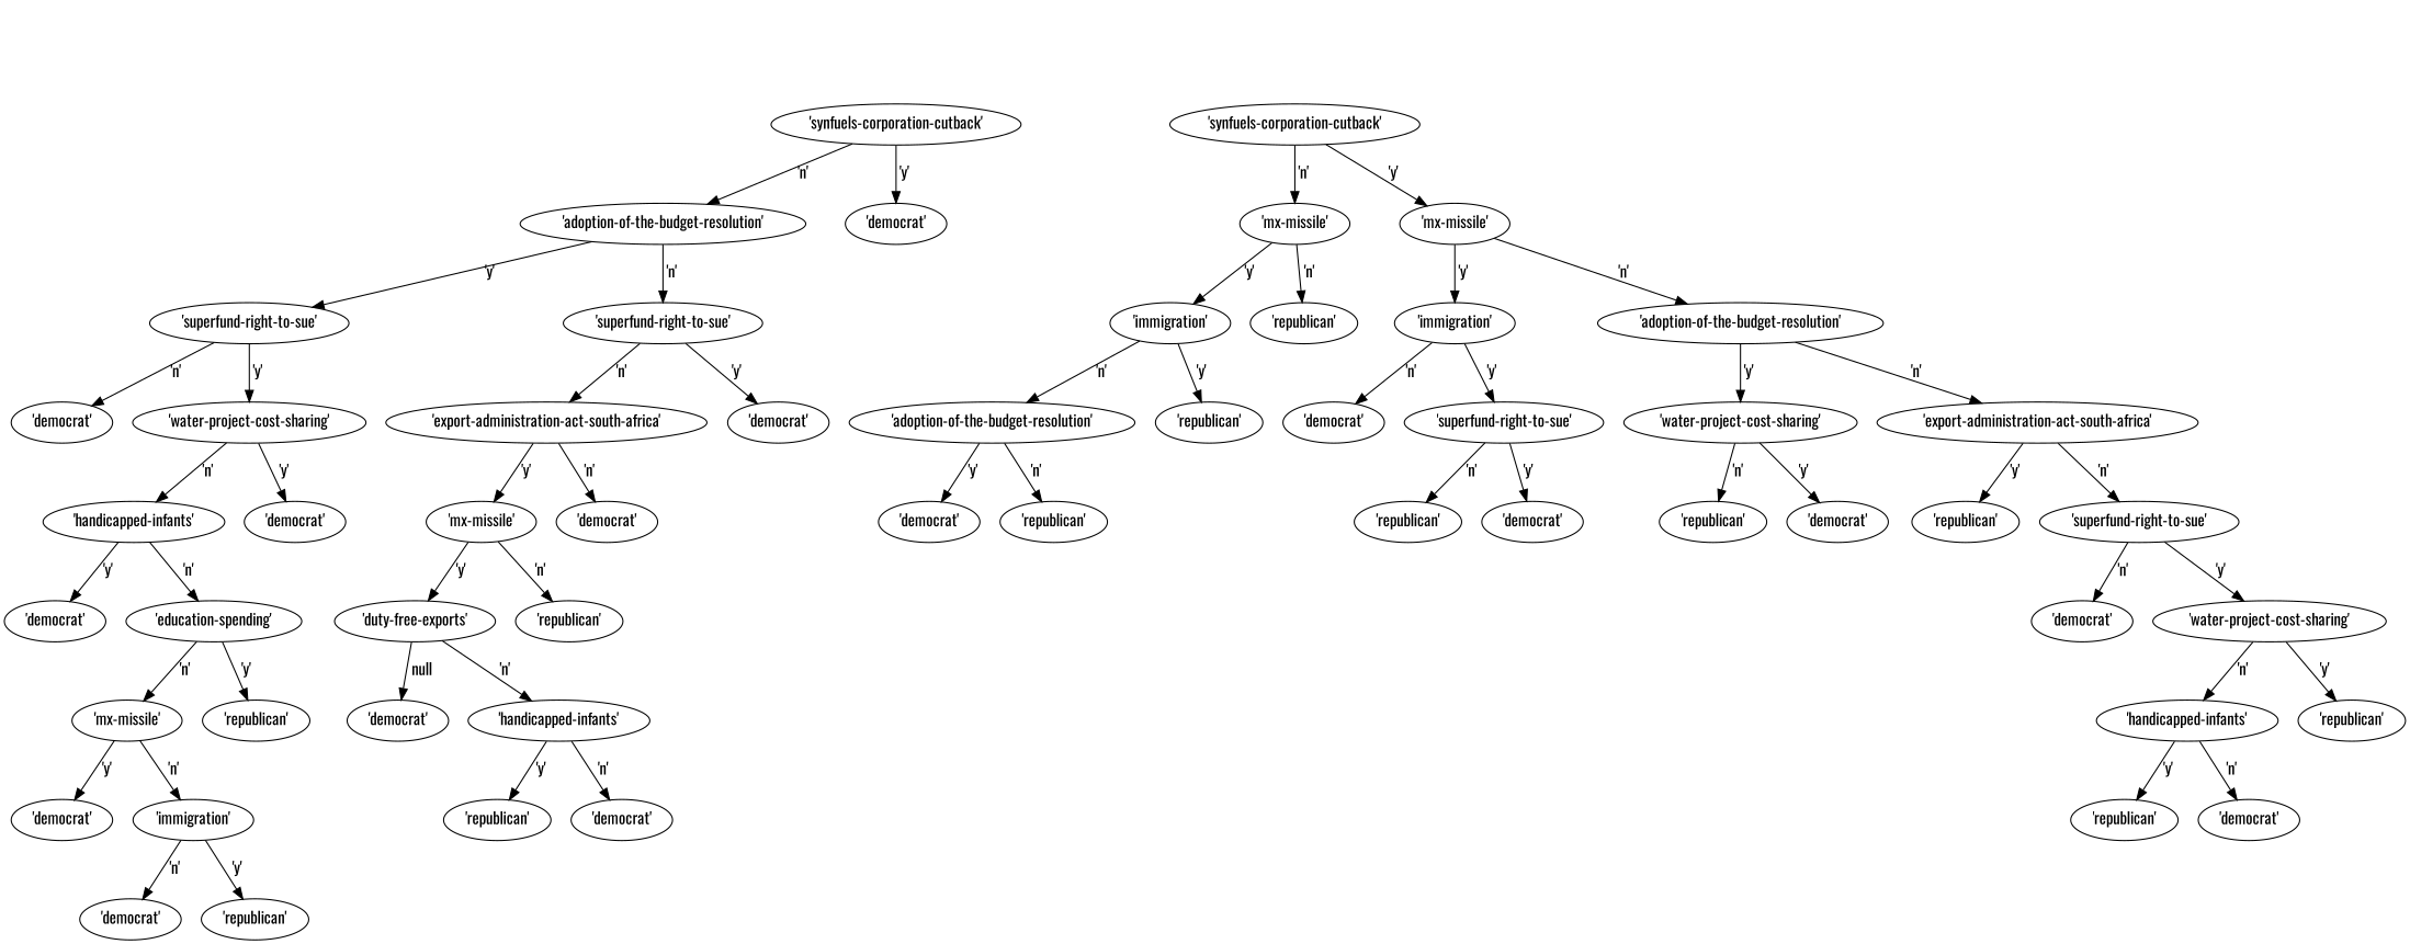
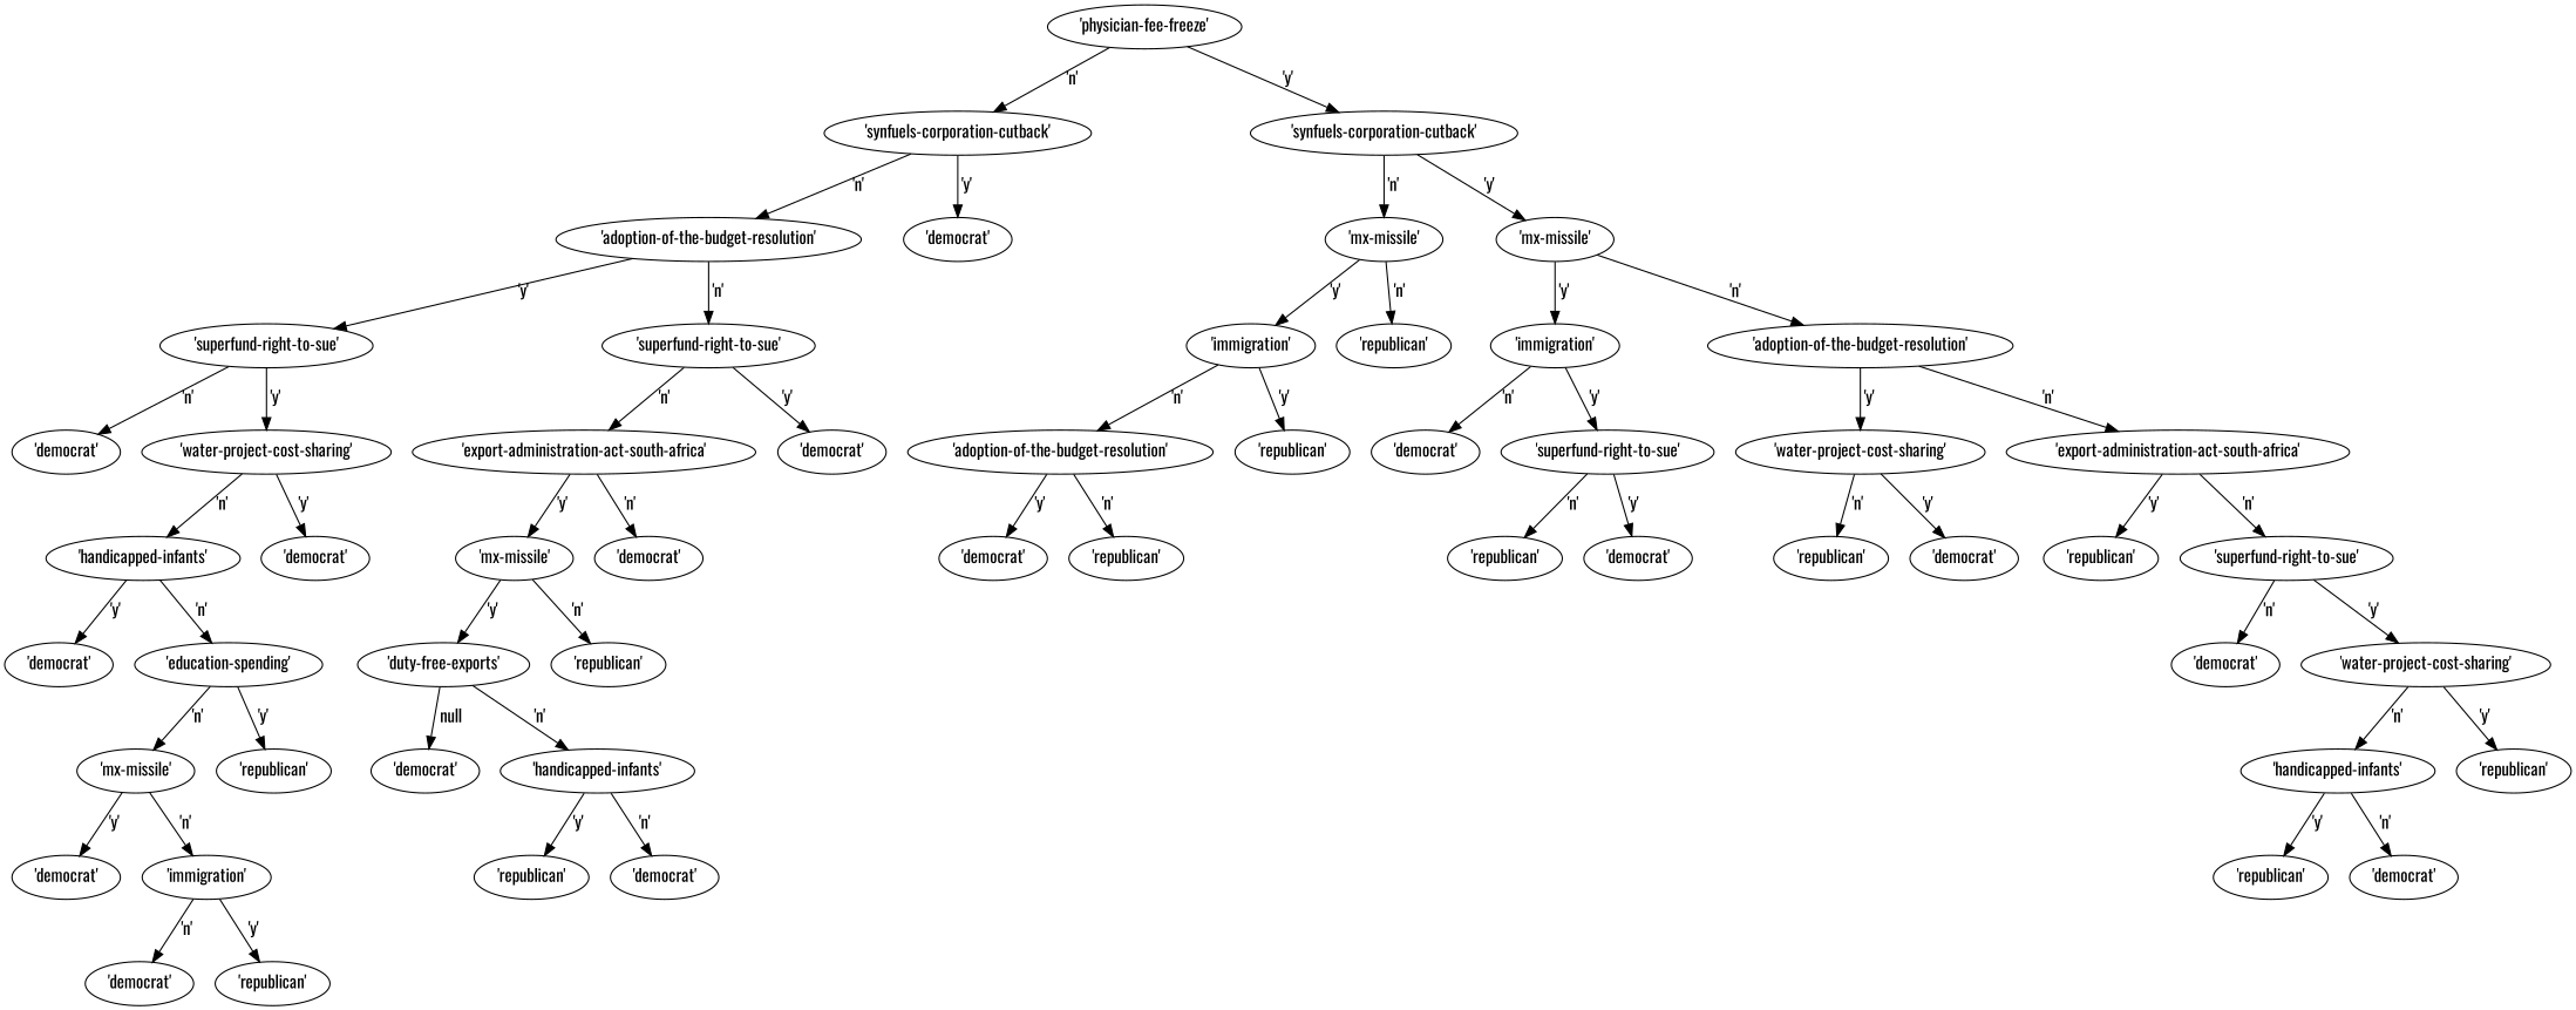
  digraph {
    ordering=out
    fontname=Oswald
    node [fontname=Oswald]
    edge [fontname=Oswald]
+   n1 [label="'physician-fee-freeze'"]
    n2 [label="'synfuels-corporation-cutback'"]
    n3 [label="'synfuels-corporation-cutback'"]
    n4 [label="'adoption-of-the-budget-resolution'"]
    n5 [label="'democrat'"]
    n6 [label="'superfund-right-to-sue'"]
    n7 [label="'superfund-right-to-sue'"]
    n8 [label="'democrat'"]
    n9 [label="'water-project-cost-sharing'"]
    n10 [label="'handicapped-infants'"]
    n11 [label="'democrat'"]
    n12 [label="'democrat'"]
    n13 [label="'education-spending'"]
    n14 [label="'mx-missile'"]
    n15 [label="'republican'"]
    n16 [label="'democrat'"]
    n17 [label="'immigration'"]
    n18 [label="'democrat'"]
    n19 [label="'republican'"]
    n20 [label="'export-administration-act-south-africa'"]
    n21 [label="'democrat'"]
    n22 [label="'mx-missile'"]
    n23 [label="'democrat'"]
    n24 [label="'duty-free-exports'"]
    n25 [label="'republican'"]
    n26 [label="'democrat'"]
    n27 [label="'handicapped-infants'"]
    n28 [label="'republican'"]
    n29 [label="'democrat'"]
    n30 [label="'mx-missile'"]
    n31 [label="'mx-missile'"]
    n32 [label="'immigration'"]
    n33 [label="'republican'"]
    n34 [label="'adoption-of-the-budget-resolution'"]
    n35 [label="'republican'"]
    n36 [label="'democrat'"]
    n37 [label="'republican'"]
    n38 [label="'immigration'"]
    n39 [label="'adoption-of-the-budget-resolution'"]
    n40 [label="'democrat'"]
    n41 [label="'superfund-right-to-sue'"]
    n42 [label="'republican'"]
    n43 [label="'democrat'"]
    n44 [label="'water-project-cost-sharing'"]
    n45 [label="'export-administration-act-south-africa'"]
    n46 [label="'republican'"]
    n47 [label="'democrat'"]
    n48 [label="'republican'"]
    n49 [label="'superfund-right-to-sue'"]
    n50 [label="'democrat'"]
    n51 [label="'water-project-cost-sharing'"]
    n52 [label="'handicapped-infants'"]
    n53 [label="'republican'"]
    n54 [label="'republican'"]
    n55 [label="'democrat'"]
+   n1 -> n2 [label=" 'n'"]
+   n1 -> n3 [label=" 'y'"]
    n2 -> n4 [label=" 'n'"]
    n2 -> n5 [label=" 'y'"]
    n3 -> n30 [label=" 'n'"]
    n3 -> n31 [label=" 'y'"]
    n4 -> n6 [label=" 'y'"]
    n4 -> n7 [label=" 'n'"]
    n6 -> n8 [label=" 'n'"]
    n6 -> n9 [label=" 'y'"]
    n7 -> n20 [label=" 'n'"]
    n7 -> n21 [label=" 'y'"]
    n9 -> n10 [label=" 'n'"]
    n9 -> n11 [label=" 'y'"]
    n10 -> n12 [label=" 'y'"]
    n10 -> n13 [label=" 'n'"]
    n13 -> n14 [label=" 'n'"]
    n13 -> n15 [label=" 'y'"]
    n14 -> n16 [label=" 'y'"]
    n14 -> n17 [label=" 'n'"]
    n17 -> n18 [label=" 'n'"]
    n17 -> n19 [label=" 'y'"]
    n20 -> n22 [label=" 'y'"]
    n20 -> n23 [label=" 'n'"]
    n22 -> n24 [label=" 'y'"]
    n22 -> n25 [label=" 'n'"]
    n24 -> n26 [label=" null"]
    n24 -> n27 [label=" 'n'"]
    n27 -> n28 [label=" 'y'"]
    n27 -> n29 [label=" 'n'"]
    n30 -> n32 [label=" 'y'"]
    n30 -> n33 [label=" 'n'"]
    n31 -> n38 [label=" 'y'"]
    n31 -> n39 [label=" 'n'"]
    n32 -> n34 [label=" 'n'"]
    n32 -> n35 [label=" 'y'"]
    n34 -> n36 [label=" 'y'"]
    n34 -> n37 [label=" 'n'"]
    n38 -> n40 [label=" 'n'"]
    n38 -> n41 [label=" 'y'"]
    n39 -> n44 [label=" 'y'"]
    n39 -> n45 [label=" 'n'"]
    n41 -> n42 [label=" 'n'"]
    n41 -> n43 [label=" 'y'"]
    n44 -> n46 [label=" 'n'"]
    n44 -> n47 [label=" 'y'"]
    n45 -> n48 [label=" 'y'"]
    n45 -> n49 [label=" 'n'"]
    n49 -> n50 [label=" 'n'"]
    n49 -> n51 [label=" 'y'"]
    n51 -> n52 [label=" 'n'"]
    n51 -> n53 [label=" 'y'"]
    n52 -> n54 [label=" 'y'"]
    n52 -> n55 [label=" 'n'"]
  }
